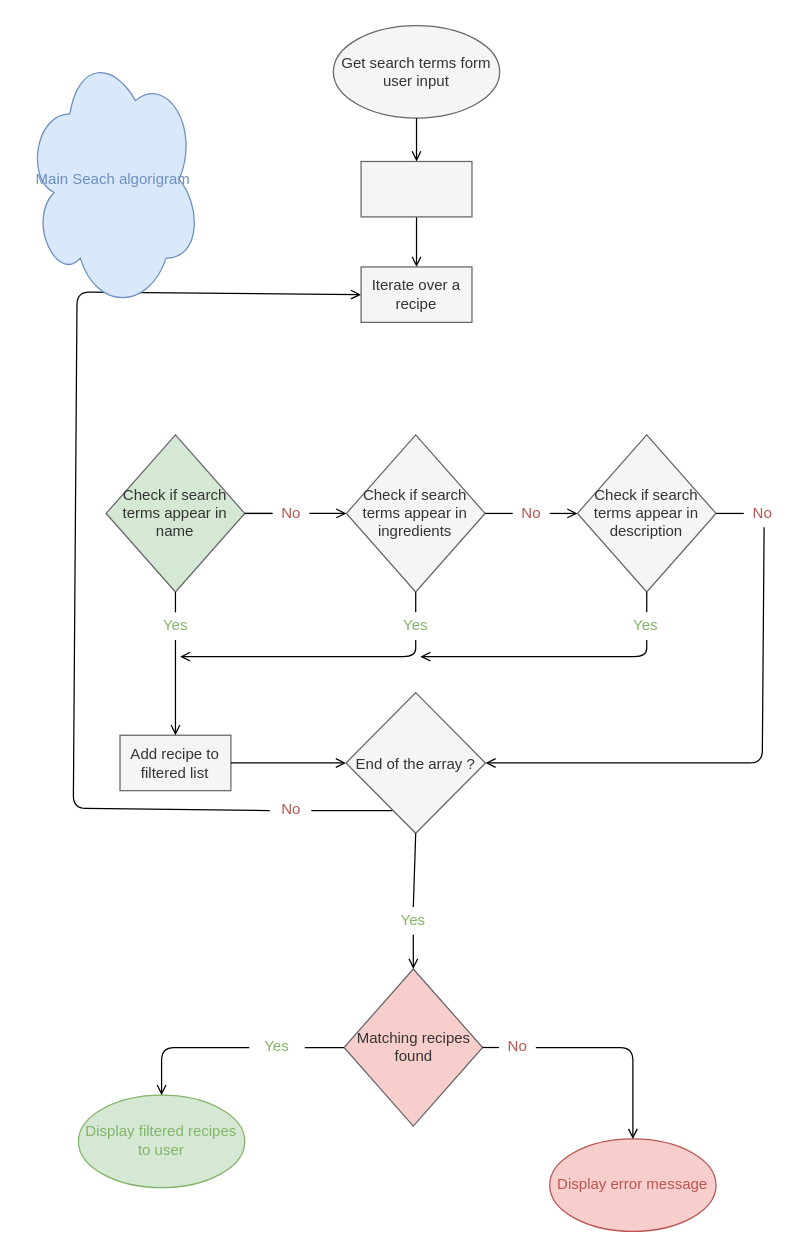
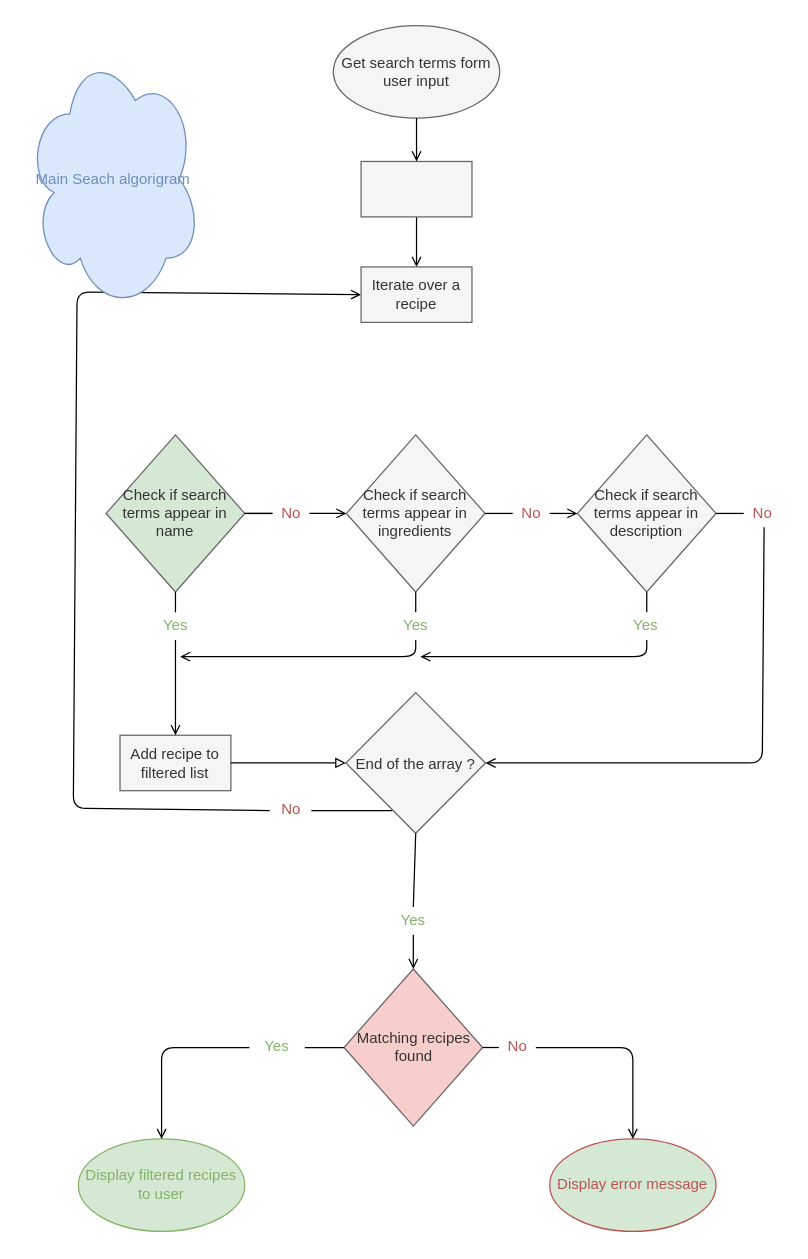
  <mxCell id="0" />
  <mxCell id="1" parent="0" />
  <mxCell id="2" value="Check if search terms appear in name" style="rhombus;whiteSpace=wrap;html=1;fillColor=#d5e8d4;fontColor=#333333;strokeColor=#666666;movable=1;resizable=1;rotatable=1;deletable=1;editable=1;connectable=1;" parent="1" vertex="1"><mxGeometry x="84.261" y="347.348" width="110.87" height="125.652" as="geometry" /></mxCell>
  <mxCell id="3" style="edgeStyle=none;html=1;exitX=0.5;exitY=1;exitDx=0;exitDy=0;fontColor=#B85450;strokeColor=#000000;endArrow=open;endFill=0;movable=1;resizable=1;rotatable=1;deletable=1;editable=1;connectable=1;" parent="1" source="21" edge="1"><mxGeometry relative="1" as="geometry"><mxPoint x="143.392" y="524.739" as="targetPoint" /><Array as="points"><mxPoint x="331.871" y="524.739" /></Array></mxGeometry></mxCell>
  <mxCell id="4" value="Check if search terms appear in ingredients&lt;span style=&quot;color: rgba(0, 0, 0, 0); font-family: monospace; font-size: 0px; text-align: start;&quot;&gt;%3CmxGraphModel%3E%3Croot%3E%3CmxCell%20id%3D%220%22%2F%3E%3CmxCell%20id%3D%221%22%20parent%3D%220%22%2F%3E%3CmxCell%20id%3D%222%22%20value%3D%22Check%20if%20search%20terms%20appear%20in%20title%22%20style%3D%22rhombus%3BwhiteSpace%3Dwrap%3Bhtml%3D1%3BfillColor%3D%23f5f5f5%3BfontColor%3D%23333333%3BstrokeColor%3D%23666666%3B%22%20vertex%3D%221%22%20parent%3D%221%22%3E%3CmxGeometry%20x%3D%22100%22%20y%3D%22300%22%20width%3D%22150%22%20height%3D%22170%22%20as%3D%22geometry%22%2F%3E%3C%2FmxCell%3E%3C%2Froot%3E%3C%2FmxGraphModel%3E&lt;/span&gt;" style="rhombus;whiteSpace=wrap;html=1;fillColor=#f5f5f5;fontColor=#333333;strokeColor=#666666;movable=1;resizable=1;rotatable=1;deletable=1;editable=1;connectable=1;" parent="1" vertex="1"><mxGeometry x="276.436" y="347.348" width="110.87" height="125.652" as="geometry" /></mxCell>
  <mxCell id="5" style="edgeStyle=none;html=1;fontColor=#B85450;strokeColor=#000000;endArrow=open;endFill=0;exitX=0.5;exitY=1;exitDx=0;exitDy=0;movable=1;resizable=1;rotatable=1;deletable=1;editable=1;connectable=1;" parent="1" source="23" edge="1"><mxGeometry relative="1" as="geometry"><mxPoint x="335.567" y="524.739" as="targetPoint" /><mxPoint x="518.134" y="505.522" as="sourcePoint" /><Array as="points"><mxPoint x="516.655" y="524.739" /></Array></mxGeometry></mxCell>
  <mxCell id="6" value="Check if search terms appear in description&lt;span style=&quot;color: rgba(0, 0, 0, 0); font-family: monospace; font-size: 0px; text-align: start;&quot;&gt;%3CmxGraphModel%3E%3Croot%3E%3CmxCell%20id%3D%220%22%2F%3E%3CmxCell%20id%3D%221%22%20parent%3D%220%22%2F%3E%3CmxCell%20id%3D%222%22%20value%3D%22Check%20if%20search%20terms%20appear%20in%20title%22%20style%3D%22rhombus%3BwhiteSpace%3Dwrap%3Bhtml%3D1%3BfillColor%3D%23f5f5f5%3BfontColor%3D%23333333%3BstrokeColor%3D%23666666%3B%22%20vertex%3D%221%22%20parent%3D%221%22%3E%3CmxGeometry%20x%3D%22100%22%20y%3D%22300%22%20width%3D%22150%22%20height%3D%22170%22%20as%3D%22geometry%22%2F%3E%3C%2FmxCell%3E%3C%2Froot%3E%3C%2FmxGraphModel%3E&lt;/span&gt;" style="rhombus;whiteSpace=wrap;html=1;fillColor=#f5f5f5;fontColor=#333333;strokeColor=#666666;movable=1;resizable=1;rotatable=1;deletable=1;editable=1;connectable=1;" parent="1" vertex="1"><mxGeometry x="461.22" y="347.348" width="110.87" height="125.652" as="geometry" /></mxCell>
  <mxCell id="7" value="Add recipe to filtered list" style="whiteSpace=wrap;html=1;fillColor=#f5f5f5;fontColor=#333333;strokeColor=#666666;movable=1;resizable=1;rotatable=1;deletable=1;editable=1;connectable=1;" parent="1" vertex="1"><mxGeometry x="95.348" y="587.565" width="88.696" height="44.348" as="geometry" /></mxCell>
  <mxCell id="8" value="" style="edgeStyle=none;html=1;exitX=1;exitY=0.5;exitDx=0;exitDy=0;entryX=0;entryY=0.5;entryDx=0;entryDy=0;fontColor=#B85450;endArrow=none;strokeColor=#000000;endFill=0;movable=1;resizable=1;rotatable=1;deletable=1;editable=1;connectable=1;" parent="1" source="4" target="9" edge="1"><mxGeometry relative="1" as="geometry"><mxPoint x="387.307" y="410.174" as="sourcePoint" /><mxPoint x="461.22" y="410.174" as="targetPoint" /></mxGeometry></mxCell>
  <mxCell id="9" value="No" style="text;html=1;align=center;verticalAlign=middle;resizable=1;points=[];autosize=1;strokeColor=none;fillColor=none;fontColor=#B85450;movable=1;rotatable=1;deletable=1;editable=1;connectable=1;" parent="1" vertex="1"><mxGeometry x="409.481" y="399.087" width="29.565" height="22.174" as="geometry" /></mxCell>
  <mxCell id="10" style="edgeStyle=none;html=1;exitX=1;exitY=0.5;exitDx=0;exitDy=0;entryX=0;entryY=0.5;entryDx=0;entryDy=0;fontColor=#B85450;startArrow=none;strokeColor=#000000;endArrow=open;endFill=0;movable=1;resizable=1;rotatable=1;deletable=1;editable=1;connectable=1;" parent="1" source="9" target="6" edge="1"><mxGeometry relative="1" as="geometry" /></mxCell>
  <mxCell id="11" value="" style="edgeStyle=none;html=1;exitX=1;exitY=0.5;exitDx=0;exitDy=0;fontColor=#B85450;endArrow=none;strokeColor=#000000;endFill=0;movable=1;resizable=1;rotatable=1;deletable=1;editable=1;connectable=1;" parent="1" source="2" target="13" edge="1"><mxGeometry relative="1" as="geometry"><mxPoint x="195.131" y="410.174" as="sourcePoint" /><mxPoint x="276.436" y="410.174" as="targetPoint" /></mxGeometry></mxCell>
  <mxCell id="12" value="" style="edgeStyle=none;html=1;fontColor=#6C8EBF;strokeColor=#000000;endArrow=none;endFill=0;" parent="1" source="13" target="2" edge="1"><mxGeometry relative="1" as="geometry" /></mxCell>
  <mxCell id="13" value="No" style="text;html=1;align=center;verticalAlign=middle;resizable=1;points=[];autosize=1;strokeColor=none;fillColor=none;fontColor=#B85450;movable=1;rotatable=1;deletable=1;editable=1;connectable=1;" parent="1" vertex="1"><mxGeometry x="217.305" y="399.087" width="29.565" height="22.174" as="geometry" /></mxCell>
  <mxCell id="14" style="edgeStyle=none;html=1;exitX=1;exitY=0.5;exitDx=0;exitDy=0;fontColor=#B85450;startArrow=none;strokeColor=#000000;endArrow=open;endFill=0;movable=1;resizable=1;rotatable=1;deletable=1;editable=1;connectable=1;" parent="1" source="13" target="4" edge="1"><mxGeometry relative="1" as="geometry" /></mxCell>
  <mxCell id="15" style="edgeStyle=none;html=1;exitX=0.55;exitY=1;exitDx=0;exitDy=0;entryX=1;entryY=0.5;entryDx=0;entryDy=0;fontColor=#B85450;startArrow=none;exitPerimeter=0;strokeColor=#000000;endArrow=open;endFill=0;movable=1;resizable=1;rotatable=1;deletable=1;editable=1;connectable=1;" parent="1" target="39" edge="1"><mxGeometry relative="1" as="geometry"><mxPoint x="561.003" y="609.739" as="targetPoint" /><mxPoint x="610.526" y="421.261" as="sourcePoint" /><Array as="points"><mxPoint x="609.047" y="609.739" /></Array></mxGeometry></mxCell>
  <mxCell id="16" value="" style="edgeStyle=none;html=1;exitX=1;exitY=0.5;exitDx=0;exitDy=0;entryX=0;entryY=0.5;entryDx=0;entryDy=0;fontColor=#B85450;endArrow=none;strokeColor=#000000;endFill=0;movable=1;resizable=1;rotatable=1;deletable=1;editable=1;connectable=1;" parent="1" edge="1"><mxGeometry relative="1" as="geometry"><mxPoint x="572.091" y="410.174" as="sourcePoint" /><mxPoint x="594.265" y="410.174" as="targetPoint" /></mxGeometry></mxCell>
  <mxCell id="17" value="No" style="text;html=1;align=center;verticalAlign=middle;resizable=1;points=[];autosize=1;strokeColor=none;fillColor=none;fontColor=#B85450;movable=1;rotatable=1;deletable=1;editable=1;connectable=1;" parent="1" vertex="1"><mxGeometry x="594.265" y="399.087" width="29.565" height="22.174" as="geometry" /></mxCell>
  <mxCell id="18" value="Yes" style="text;strokeColor=none;align=center;fillColor=none;html=1;verticalAlign=middle;whiteSpace=wrap;rounded=0;labelBackgroundColor=none;fontColor=#82B366;movable=1;resizable=1;rotatable=1;deletable=1;editable=1;connectable=1;" parent="1" vertex="1"><mxGeometry x="117.522" y="489.261" width="44.348" height="22.174" as="geometry" /></mxCell>
  <mxCell id="19" style="edgeStyle=none;html=1;exitX=0.5;exitY=1;exitDx=0;exitDy=0;entryX=0.5;entryY=0;entryDx=0;entryDy=0;strokeColor=#000000;strokeWidth=1;fontColor=#82B366;endArrow=none;endFill=0;movable=1;resizable=1;rotatable=1;deletable=1;editable=1;connectable=1;" parent="1" source="2" target="18" edge="1"><mxGeometry relative="1" as="geometry" /></mxCell>
  <mxCell id="20" style="edgeStyle=none;html=1;exitX=0.5;exitY=1;exitDx=0;exitDy=0;fontColor=#B85450;strokeColor=#000000;endArrow=open;endFill=0;movable=1;resizable=1;rotatable=1;deletable=1;editable=1;connectable=1;" parent="1" source="18" target="7" edge="1"><mxGeometry relative="1" as="geometry" /></mxCell>
  <mxCell id="21" value="Yes" style="text;strokeColor=none;align=center;fillColor=none;html=1;verticalAlign=middle;whiteSpace=wrap;rounded=0;labelBackgroundColor=none;fontColor=#82B366;movable=1;resizable=1;rotatable=1;deletable=1;editable=1;connectable=1;" parent="1" vertex="1"><mxGeometry x="309.697" y="489.261" width="44.348" height="22.174" as="geometry" /></mxCell>
  <mxCell id="22" style="edgeStyle=none;html=1;exitX=0.5;exitY=1;exitDx=0;exitDy=0;entryX=0.5;entryY=0;entryDx=0;entryDy=0;strokeColor=#000000;strokeWidth=1;fontColor=#82B366;endArrow=none;endFill=0;movable=1;resizable=1;rotatable=1;deletable=1;editable=1;connectable=1;" parent="1" source="4" target="21" edge="1"><mxGeometry relative="1" as="geometry" /></mxCell>
  <mxCell id="23" value="Yes" style="text;strokeColor=none;align=center;fillColor=none;html=1;verticalAlign=middle;whiteSpace=wrap;rounded=0;labelBackgroundColor=none;fontColor=#82B366;movable=1;resizable=1;rotatable=1;deletable=1;editable=1;connectable=1;" parent="1" vertex="1"><mxGeometry x="494.481" y="489.261" width="44.348" height="22.174" as="geometry" /></mxCell>
  <mxCell id="24" style="edgeStyle=none;html=1;exitX=0.5;exitY=1;exitDx=0;exitDy=0;strokeColor=#000000;strokeWidth=1;fontColor=#82B366;endArrow=none;endFill=0;movable=1;resizable=1;rotatable=1;deletable=1;editable=1;connectable=1;" parent="1" source="6" target="23" edge="1"><mxGeometry relative="1" as="geometry" /></mxCell>
  <mxCell id="25" style="edgeStyle=none;html=1;exitX=-0.075;exitY=0.533;exitDx=0;exitDy=0;strokeColor=#000000;strokeWidth=1;fontColor=#000000;endArrow=open;endFill=0;entryX=0;entryY=0.5;entryDx=0;entryDy=0;exitPerimeter=0;movable=1;resizable=1;rotatable=1;deletable=1;editable=1;connectable=1;" parent="1" source="27" target="33" edge="1"><mxGeometry relative="1" as="geometry"><mxPoint x="127.131" y="682.913" as="targetPoint" /><Array as="points"><mxPoint x="58" y="646" /><mxPoint x="61" y="233" /></Array></mxGeometry></mxCell>
- <mxCell id="26" style="edgeStyle=none;html=1;exitX=1;exitY=0.5;exitDx=0;exitDy=0;entryX=0;entryY=0.5;entryDx=0;entryDy=0;strokeColor=#000000;strokeWidth=1;fontColor=#82B366;endArrow=open;endFill=0;movable=1;resizable=1;rotatable=1;deletable=1;editable=1;connectable=1;" parent="1" source="7" target="39" edge="1"><mxGeometry relative="1" as="geometry"><mxPoint x="289.002" y="685.87" as="targetPoint" /><Array as="points" /></mxGeometry></mxCell>
+ <mxCell id="26" style="edgeStyle=none;html=1;exitX=1;exitY=0.5;exitDx=0;exitDy=0;entryX=0;entryY=0.5;entryDx=0;entryDy=0;strokeColor=#000000;strokeWidth=1;fontColor=#82B366;endArrow=block;endFill=0;movable=1;resizable=1;rotatable=1;deletable=1;editable=1;connectable=1;" parent="1" source="7" target="39" edge="1"><mxGeometry relative="1" as="geometry"><mxPoint x="289.002" y="685.87" as="targetPoint" /><Array as="points" /></mxGeometry></mxCell>
  <mxCell id="27" value="No" style="text;html=1;align=center;verticalAlign=middle;resizable=1;points=[];autosize=1;strokeColor=none;fillColor=none;fontColor=#B85450;movable=1;rotatable=1;deletable=1;editable=1;connectable=1;" parent="1" vertex="1"><mxGeometry x="217.305" y="635.997" width="29.565" height="22.174" as="geometry" /></mxCell>
  <mxCell id="28" style="edgeStyle=none;html=1;exitX=0.333;exitY=0.839;exitDx=0;exitDy=0;entryX=1.05;entryY=0.533;entryDx=0;entryDy=0;entryPerimeter=0;strokeColor=#000000;strokeWidth=1;fontColor=#000000;endArrow=none;endFill=0;exitPerimeter=0;movable=1;resizable=1;rotatable=1;deletable=1;editable=1;connectable=1;" parent="1" source="39" target="27" edge="1"><mxGeometry relative="1" as="geometry" /></mxCell>
  <mxCell id="29" value="&lt;div style=&quot;&quot;&gt;&lt;span style=&quot;background-color: initial;&quot;&gt;Get search terms form user input&lt;/span&gt;&lt;/div&gt;" style="ellipse;whiteSpace=wrap;html=1;fillColor=#f5f5f5;fontColor=#333333;strokeColor=#666666;movable=1;resizable=1;rotatable=1;deletable=1;editable=1;connectable=1;align=center;" parent="1" vertex="1"><mxGeometry x="265.999" y="20" width="133.044" height="73.913" as="geometry" /></mxCell>
  <mxCell id="30" style="edgeStyle=none;html=1;exitX=0.5;exitY=1;exitDx=0;exitDy=0;endArrow=open;endFill=0;strokeColor=#000000;" parent="1" source="31" target="33" edge="1"><mxGeometry relative="1" as="geometry" /></mxCell>
  <mxCell id="31" value="" style="whiteSpace=wrap;html=1;fillColor=#f5f5f5;strokeColor=#666666;fontColor=#333333;movable=1;resizable=1;rotatable=1;deletable=1;editable=1;connectable=1;" parent="1" vertex="1"><mxGeometry x="288.173" y="128.652" width="88.696" height="44.348" as="geometry" /></mxCell>
  <mxCell id="32" style="edgeStyle=none;html=1;exitX=0.5;exitY=1;exitDx=0;exitDy=0;entryX=0.5;entryY=0;entryDx=0;entryDy=0;fontColor=#B85450;strokeColor=#000000;strokeWidth=1;endArrow=open;endFill=0;movable=1;resizable=1;rotatable=1;deletable=1;editable=1;connectable=1;" parent="1" source="29" target="31" edge="1"><mxGeometry relative="1" as="geometry" /></mxCell>
  <mxCell id="33" value="Iterate over a recipe" style="whiteSpace=wrap;html=1;fillColor=#f5f5f5;strokeColor=#666666;fontColor=#333333;movable=1;resizable=1;rotatable=1;deletable=1;editable=1;connectable=1;" parent="1" vertex="1"><mxGeometry x="288.173" y="213.002" width="88.696" height="44.348" as="geometry" /></mxCell>
- <mxCell id="34" value="&lt;div style=&quot;&quot;&gt;&lt;span style=&quot;background-color: initial;&quot;&gt;Display filtered recipes to user&lt;/span&gt;&lt;/div&gt;" style="ellipse;whiteSpace=wrap;html=1;fillColor=#d5e8d4;strokeColor=#82b366;fontColor=#82B366;movable=1;resizable=1;rotatable=1;deletable=1;editable=1;connectable=1;align=center;" parent="1" vertex="1"><mxGeometry x="62.084" y="875.517" width="133.044" height="73.913" as="geometry" /></mxCell>
- <mxCell id="35" value="&lt;div style=&quot;text-align: justify;&quot;&gt;&lt;span style=&quot;background-color: initial;&quot;&gt;Display error message&lt;/span&gt;&lt;/div&gt;" style="ellipse;whiteSpace=wrap;html=1;fillColor=#f8cecc;strokeColor=#b85450;fontColor=#B85450;movable=1;resizable=1;rotatable=1;deletable=1;editable=1;connectable=1;" parent="1" vertex="1"><mxGeometry x="439.043" y="910.517" width="133.044" height="73.913" as="geometry" /></mxCell>
+ <mxCell id="34" value="&lt;div style=&quot;&quot;&gt;&lt;span style=&quot;background-color: initial;&quot;&gt;Display filtered recipes to user&lt;/span&gt;&lt;/div&gt;" style="ellipse;whiteSpace=wrap;html=1;fillColor=#d5e8d4;strokeColor=#82b366;fontColor=#82B366;movable=1;resizable=1;rotatable=1;deletable=1;editable=1;connectable=1;align=center;" parent="1" vertex="1"><mxGeometry x="62.084" y="910.517" width="133.044" height="73.913" as="geometry" /></mxCell>
+ <mxCell id="35" value="&lt;div style=&quot;text-align: justify;&quot;&gt;&lt;span style=&quot;background-color: initial;&quot;&gt;Display error message&lt;/span&gt;&lt;/div&gt;" style="ellipse;whiteSpace=wrap;html=1;fillColor=#d5e8d4;strokeColor=#b85450;fontColor=#B85450;movable=1;resizable=1;rotatable=1;deletable=1;editable=1;connectable=1;" parent="1" vertex="1"><mxGeometry x="439.043" y="910.517" width="133.044" height="73.913" as="geometry" /></mxCell>
  <mxCell id="36" style="edgeStyle=none;html=1;exitX=0;exitY=0.5;exitDx=0;exitDy=0;strokeColor=#000000;strokeWidth=1;fontColor=#82B366;endArrow=open;endFill=0;entryX=0.5;entryY=0;entryDx=0;entryDy=0;startArrow=none;movable=1;resizable=1;rotatable=1;deletable=1;editable=1;connectable=1;" parent="1" source="42" target="34" edge="1"><mxGeometry relative="1" as="geometry"><Array as="points"><mxPoint x="128.606" y="837.343" /></Array></mxGeometry></mxCell>
  <mxCell id="37" style="edgeStyle=none;html=1;exitX=1;exitY=0.5;exitDx=0;exitDy=0;entryX=0.5;entryY=0;entryDx=0;entryDy=0;strokeColor=#000000;strokeWidth=1;fontColor=#000000;endArrow=open;endFill=0;startArrow=none;movable=1;resizable=1;rotatable=1;deletable=1;editable=1;connectable=1;" parent="1" source="44" target="35" edge="1"><mxGeometry relative="1" as="geometry"><Array as="points"><mxPoint x="505.565" y="837.343" /></Array></mxGeometry></mxCell>
  <mxCell id="38" value="Matching recipes found" style="rhombus;whiteSpace=wrap;html=1;fillColor=#f8cecc;fontColor=#333333;strokeColor=#666666;movable=1;resizable=1;rotatable=1;deletable=1;editable=1;connectable=1;" parent="1" vertex="1"><mxGeometry x="274.516" y="774.517" width="110.87" height="125.652" as="geometry" /></mxCell>
  <mxCell id="39" value="&lt;div style=&quot;line-height: 100%;&quot;&gt;&lt;span style=&quot;background-color: initial;&quot;&gt;End of the array ?&lt;/span&gt;&lt;/div&gt;" style="rhombus;whiteSpace=wrap;html=1;fillColor=#f5f5f5;fontColor=#333333;strokeColor=#666666;align=center;movable=1;resizable=1;rotatable=1;deletable=1;editable=1;connectable=1;" parent="1" vertex="1"><mxGeometry x="276.06" y="553.48" width="111.62" height="112.52" as="geometry" /></mxCell>
  <mxCell id="40" value="Yes" style="text;strokeColor=none;align=center;fillColor=none;html=1;verticalAlign=middle;whiteSpace=wrap;rounded=0;labelBackgroundColor=none;fontColor=#82B366;movable=1;resizable=1;rotatable=1;deletable=1;editable=1;connectable=1;" parent="1" vertex="1"><mxGeometry x="307.777" y="724.995" width="44.348" height="22.174" as="geometry" /></mxCell>
  <mxCell id="41" value="" style="edgeStyle=none;html=1;exitX=0;exitY=0.5;exitDx=0;exitDy=0;strokeColor=#000000;strokeWidth=1;fontColor=#82B366;endArrow=none;endFill=0;entryX=1;entryY=0.5;entryDx=0;entryDy=0;movable=1;resizable=1;rotatable=1;deletable=1;editable=1;connectable=1;" parent="1" source="38" target="42" edge="1"><mxGeometry relative="1" as="geometry"><mxPoint x="265.716" y="837.343" as="sourcePoint" /><mxPoint x="128.606" y="910.517" as="targetPoint" /><Array as="points" /></mxGeometry></mxCell>
  <mxCell id="42" value="Yes" style="text;strokeColor=none;align=center;fillColor=none;html=1;verticalAlign=middle;whiteSpace=wrap;rounded=0;labelBackgroundColor=none;fontColor=#82B366;movable=1;resizable=1;rotatable=1;deletable=1;editable=1;connectable=1;" parent="1" vertex="1"><mxGeometry x="198.824" y="826.256" width="44.348" height="22.174" as="geometry" /></mxCell>
  <mxCell id="43" value="" style="edgeStyle=none;html=1;exitX=1;exitY=0.5;exitDx=0;exitDy=0;entryX=0;entryY=0.5;entryDx=0;entryDy=0;strokeColor=#000000;strokeWidth=1;fontColor=#000000;endArrow=none;endFill=0;entryPerimeter=0;movable=1;resizable=1;rotatable=1;deletable=1;editable=1;connectable=1;" parent="1" source="38" target="44" edge="1"><mxGeometry relative="1" as="geometry"><mxPoint x="376.586" y="837.343" as="sourcePoint" /><mxPoint x="505.565" y="910.517" as="targetPoint" /><Array as="points" /></mxGeometry></mxCell>
  <mxCell id="44" value="No" style="text;html=1;align=center;verticalAlign=middle;resizable=1;points=[];autosize=1;strokeColor=none;fillColor=none;fontColor=#B85450;movable=1;rotatable=1;deletable=1;editable=1;connectable=1;" parent="1" vertex="1"><mxGeometry x="398.391" y="826.256" width="29.565" height="22.174" as="geometry" /></mxCell>
  <mxCell id="45" value="" style="edgeStyle=none;html=1;strokeColor=#000000;strokeWidth=1;fontColor=#000000;endArrow=none;endFill=0;exitX=0.5;exitY=1;exitDx=0;exitDy=0;movable=1;resizable=1;rotatable=1;deletable=1;editable=1;connectable=1;entryX=0.5;entryY=0;entryDx=0;entryDy=0;" parent="1" source="39" target="40" edge="1"><mxGeometry relative="1" as="geometry"><mxPoint x="496.767" y="1375.568" as="sourcePoint" /><mxPoint x="559" y="788" as="targetPoint" /><Array as="points" /></mxGeometry></mxCell>
  <mxCell id="46" style="edgeStyle=none;html=1;entryX=0.5;entryY=0;entryDx=0;entryDy=0;strokeColor=#000000;strokeWidth=1;fontColor=#000000;endArrow=open;endFill=0;startArrow=none;movable=1;resizable=1;rotatable=1;deletable=1;editable=1;connectable=1;exitX=0.5;exitY=1;exitDx=0;exitDy=0;" parent="1" source="40" target="38" edge="1"><mxGeometry relative="1" as="geometry"><Array as="points" /><mxPoint x="457.08" y="761.34" as="sourcePoint" /></mxGeometry></mxCell>
  <mxCell id="47" value="Main Seach algorigram" style="ellipse;shape=cloud;whiteSpace=wrap;html=1;fillColor=#dae8fc;strokeColor=#6C8EBF;fontColor=#6C8EBF;" parent="1" vertex="1"><mxGeometry x="20.22" y="38" width="140" height="210" as="geometry" /></mxCell>
